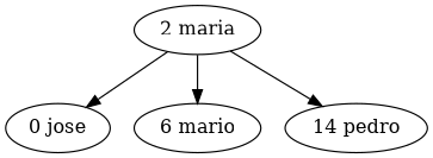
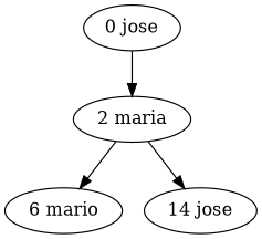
  digraph {
    n1 [label="0 jose"]
    n2 [label="2 maria"]
    n3 [label="6 mario"]
-   n4 [label="14 pedro"]
-   n2 -> n1
+   n4 [label="14 jose"]
+   n1 -> n2
    n2 -> n3
    n2 -> n4
  }
